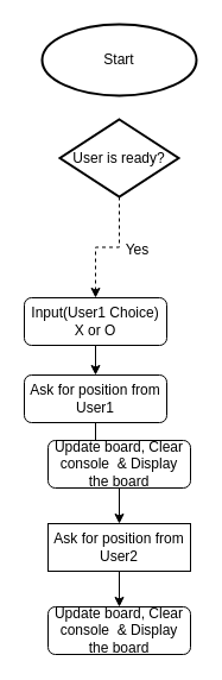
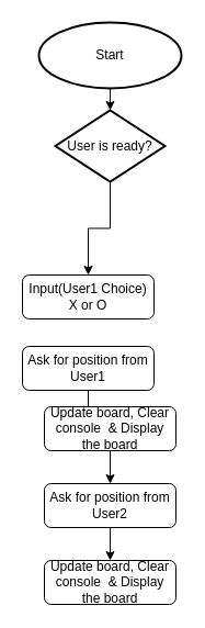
  <mxCell id="0" />
  <mxCell id="1" parent="0" />
+ <mxCell id="2" style="edgeStyle=orthogonalEdgeStyle;rounded=0;orthogonalLoop=1;jettySize=auto;html=1;exitX=0.5;exitY=1;exitDx=0;exitDy=0;exitPerimeter=0;entryX=0.5;entryY=0;entryDx=0;entryDy=0;entryPerimeter=0;" edge="1" parent="1" source="3" target="7"><mxGeometry relative="1" as="geometry" /></mxCell>
  <mxCell id="3" value="Start" style="strokeWidth=2;html=1;shape=mxgraph.flowchart.start_2;whiteSpace=wrap;" vertex="1" parent="1"><mxGeometry x="35" y="20" width="130" height="60" as="geometry" /></mxCell>
- <mxCell id="4" value="" style="edgeStyle=orthogonalEdgeStyle;rounded=0;orthogonalLoop=1;jettySize=auto;html=1;" edge="1" parent="1" source="5" target="10"><mxGeometry relative="1" as="geometry" /></mxCell>
  <mxCell id="5" value="Input(User1 Choice)&lt;br&gt;X or O" style="rounded=1;whiteSpace=wrap;html=1;" vertex="1" parent="1"><mxGeometry x="20" y="250" width="120" height="40" as="geometry" /></mxCell>
- <mxCell id="6" value="" style="edgeStyle=orthogonalEdgeStyle;rounded=0;orthogonalLoop=1;jettySize=auto;html=1;dashed=1;" edge="1" parent="1" source="7" target="5"><mxGeometry relative="1" as="geometry" /></mxCell>
+ <mxCell id="6" value="" style="edgeStyle=orthogonalEdgeStyle;rounded=0;orthogonalLoop=1;jettySize=auto;html=1;" edge="1" parent="1" source="7" target="5"><mxGeometry relative="1" as="geometry" /></mxCell>
  <mxCell id="7" value="User is ready?" style="strokeWidth=2;html=1;shape=mxgraph.flowchart.decision;whiteSpace=wrap;" vertex="1" parent="1"><mxGeometry x="50" y="100" width="100" height="65" as="geometry" /></mxCell>
- <mxCell id="8" value="Yes" style="text;html=1;align=center;verticalAlign=middle;resizable=0;points=[];autosize=1;" vertex="1" parent="1"><mxGeometry x="95" y="200" width="40" height="20" as="geometry" /></mxCell>
  <mxCell id="9" value="" style="edgeStyle=orthogonalEdgeStyle;rounded=0;orthogonalLoop=1;jettySize=auto;html=1;" edge="1" parent="1" source="10" target="12"><mxGeometry relative="1" as="geometry" /></mxCell>
  <mxCell id="10" value="Ask for position from&lt;br&gt;User1" style="rounded=1;whiteSpace=wrap;html=1;" vertex="1" parent="1"><mxGeometry x="20" y="315" width="120" height="40" as="geometry" /></mxCell>
  <mxCell id="11" value="" style="edgeStyle=orthogonalEdgeStyle;rounded=0;orthogonalLoop=1;jettySize=auto;html=1;" edge="1" parent="1" source="12" target="14"><mxGeometry relative="1" as="geometry" /></mxCell>
  <mxCell id="12" value="Update board, Clear console &amp;nbsp;&amp;amp; Display the board" style="rounded=1;whiteSpace=wrap;html=1;" vertex="1" parent="1"><mxGeometry x="40" y="370" width="120" height="40" as="geometry" /></mxCell>
  <mxCell id="13" value="" style="edgeStyle=orthogonalEdgeStyle;rounded=0;orthogonalLoop=1;jettySize=auto;html=1;" edge="1" parent="1" source="14" target="15"><mxGeometry relative="1" as="geometry" /></mxCell>
- <mxCell id="14" value="Ask for position from&lt;br&gt;User2" style="whiteSpace=wrap;html=1;rounded=0;" vertex="1" parent="1"><mxGeometry x="40" y="440" width="120" height="40" as="geometry" /></mxCell>
+ <mxCell id="14" value="Ask for position from&lt;br&gt;User2" style="rounded=1;whiteSpace=wrap;html=1;" vertex="1" parent="1"><mxGeometry x="40" y="440" width="120" height="40" as="geometry" /></mxCell>
  <mxCell id="15" value="Update board, Clear console &amp;nbsp;&amp;amp; Display the board" style="rounded=1;whiteSpace=wrap;html=1;" vertex="1" parent="1"><mxGeometry x="40" y="510" width="120" height="40" as="geometry" /></mxCell>
